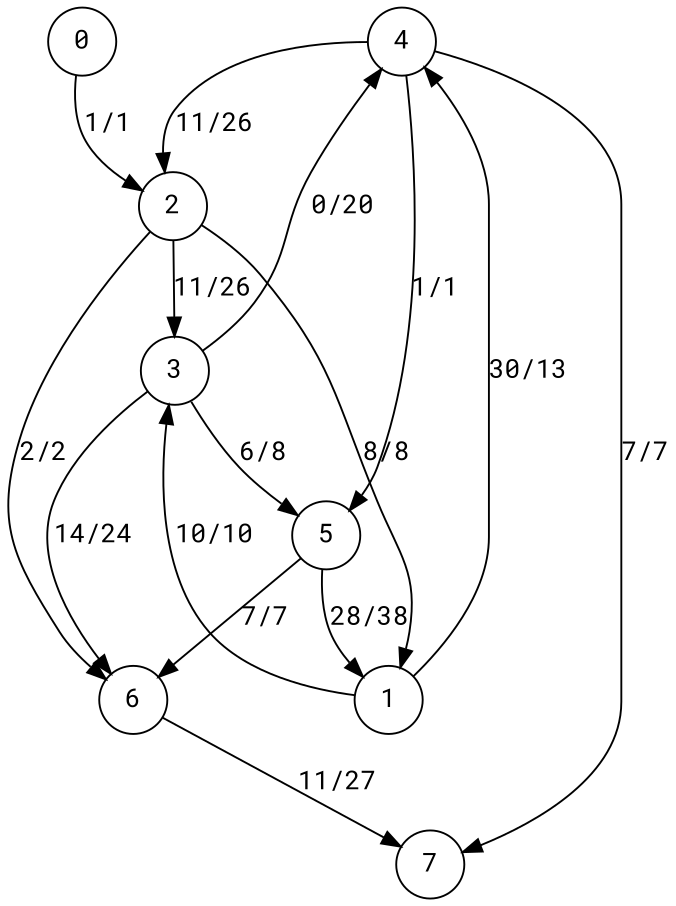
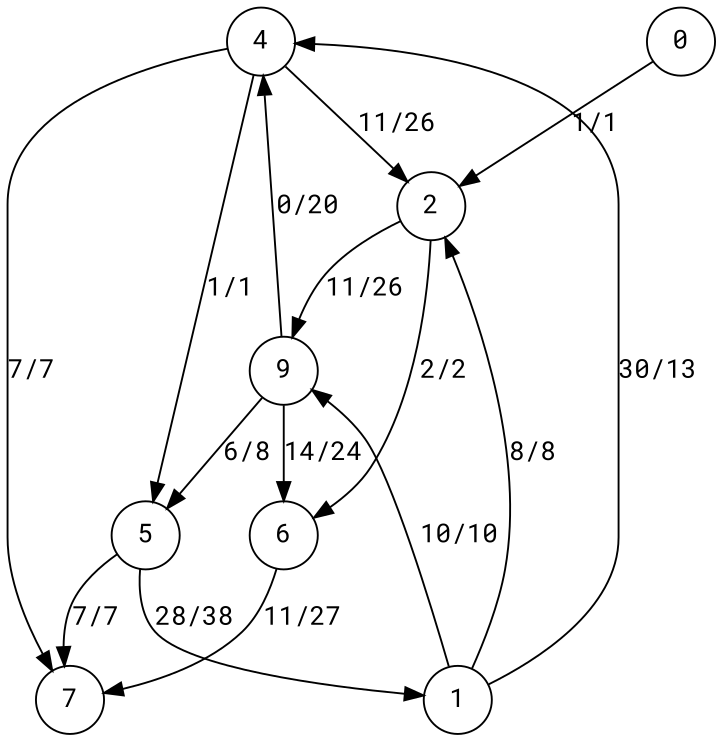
  digraph {
    fontname="Roboto Mono"
    rankdir=TB
    node [fontname="Roboto Mono" shape=circle]
    edge [fontname="Roboto Mono"]
    4
    2
    7
    5
-   3
+   3 [label=9]
    6
    1
    0
    4 -> 2 [label="11/26"]
    4 -> 7 [label="7/7"]
    4 -> 5 [label="1/1"]
    2 -> 3 [label="11/26"]
    2 -> 6 [label="2/2"]
-   5 -> 6 [label="7/7"]
+   5 -> 7 [label="7/7"]
    5 -> 1 [label="28/38"]
    3 -> 4 [label="0/20"]
    3 -> 5 [label="6/8"]
    3 -> 6 [label="14/24"]
    6 -> 7 [label="11/27"]
    1 -> 4 [label="30/13"]
-   2 -> 1 [label="8/8"]
+   1 -> 2 [label="8/8"]
    1 -> 3 [label="10/10"]
    0 -> 2 [label="1/1"]
  }
